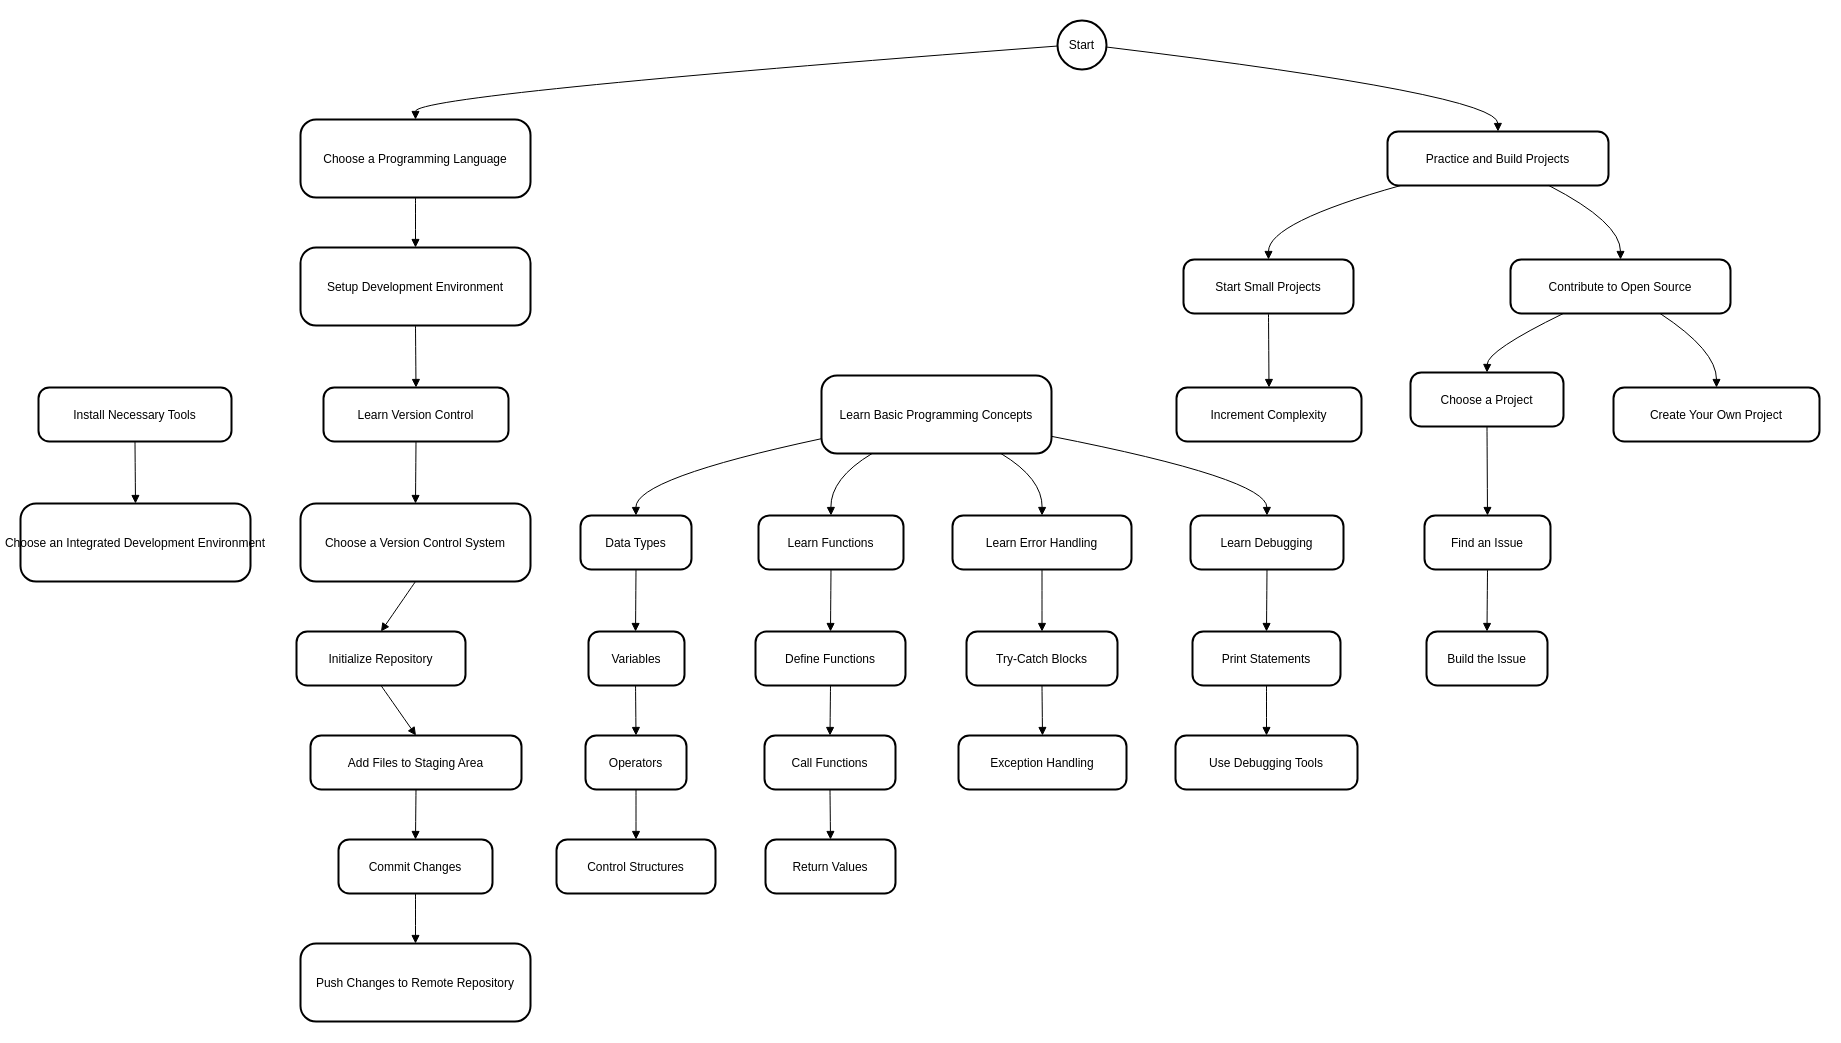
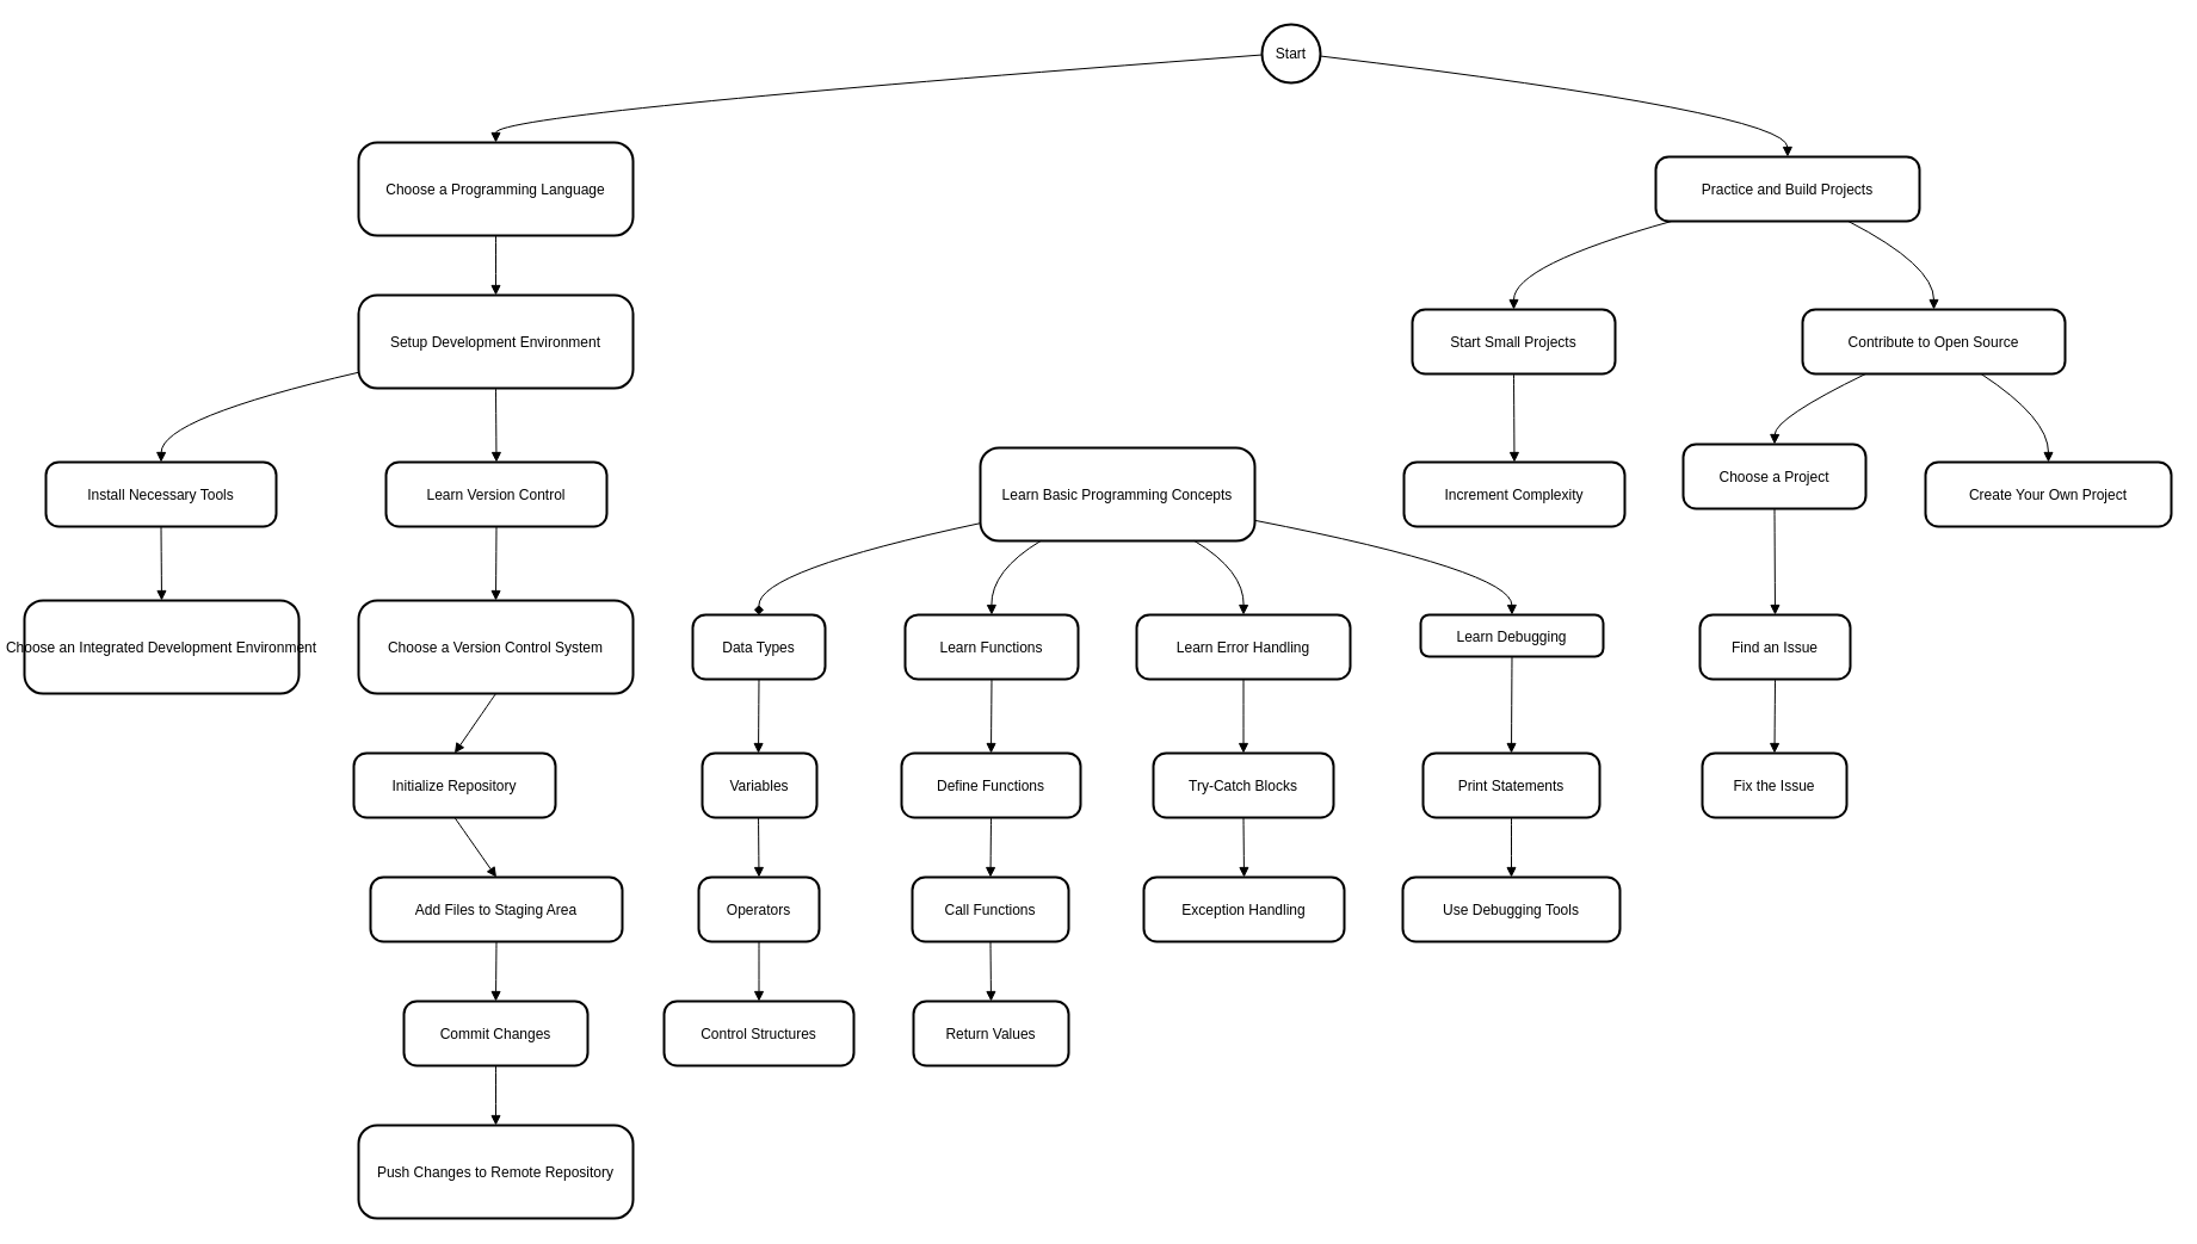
  <mxCell id="0" />
  <mxCell id="1" parent="0" />
  <mxCell id="2" value="Start" style="ellipse;aspect=fixed;strokeWidth=2;whiteSpace=wrap;" vertex="1" parent="1"><mxGeometry x="1057" y="20" width="49" height="49" as="geometry" /></mxCell>
  <mxCell id="3" value="Choose a Programming Language" style="rounded=1;arcSize=20;strokeWidth=2" vertex="1" parent="1"><mxGeometry x="300" y="119" width="230" height="78" as="geometry" /></mxCell>
  <mxCell id="4" value="Setup Development Environment" style="rounded=1;arcSize=20;strokeWidth=2" vertex="1" parent="1"><mxGeometry x="300" y="247" width="230" height="78" as="geometry" /></mxCell>
  <mxCell id="5" value="Install Necessary Tools" style="rounded=1;arcSize=20;strokeWidth=2" vertex="1" parent="1"><mxGeometry x="38" y="387" width="193" height="54" as="geometry" /></mxCell>
  <mxCell id="6" value="Choose an Integrated Development Environment" style="rounded=1;arcSize=20;strokeWidth=2" vertex="1" parent="1"><mxGeometry x="20" y="503" width="230" height="78" as="geometry" /></mxCell>
  <mxCell id="7" value="Learn Version Control" style="rounded=1;arcSize=20;strokeWidth=2" vertex="1" parent="1"><mxGeometry x="323" y="387" width="185" height="54" as="geometry" /></mxCell>
  <mxCell id="8" value="Choose a Version Control System" style="rounded=1;arcSize=20;strokeWidth=2" vertex="1" parent="1"><mxGeometry x="300" y="503" width="230" height="78" as="geometry" /></mxCell>
  <mxCell id="9" value="Initialize Repository" style="rounded=1;arcSize=20;strokeWidth=2" vertex="1" parent="1"><mxGeometry x="296" y="631" width="169" height="54" as="geometry" /></mxCell>
  <mxCell id="10" value="Add Files to Staging Area" style="rounded=1;arcSize=20;strokeWidth=2" vertex="1" parent="1"><mxGeometry x="310" y="735" width="211" height="54" as="geometry" /></mxCell>
  <mxCell id="11" value="Commit Changes" style="rounded=1;arcSize=20;strokeWidth=2" vertex="1" parent="1"><mxGeometry x="338" y="839" width="154" height="54" as="geometry" /></mxCell>
  <mxCell id="12" value="Push Changes to Remote Repository" style="rounded=1;arcSize=20;strokeWidth=2" vertex="1" parent="1"><mxGeometry x="300" y="943" width="230" height="78" as="geometry" /></mxCell>
  <mxCell id="13" value="Learn Basic Programming Concepts" style="rounded=1;arcSize=20;strokeWidth=2" vertex="1" parent="1"><mxGeometry x="821" y="375" width="230" height="78" as="geometry" /></mxCell>
  <mxCell id="14" value="Data Types" style="rounded=1;arcSize=20;strokeWidth=2" vertex="1" parent="1"><mxGeometry x="580" y="515" width="111" height="54" as="geometry" /></mxCell>
  <mxCell id="15" value="Variables" style="rounded=1;arcSize=20;strokeWidth=2" vertex="1" parent="1"><mxGeometry x="588" y="631" width="96" height="54" as="geometry" /></mxCell>
  <mxCell id="16" value="Operators" style="rounded=1;arcSize=20;strokeWidth=2" vertex="1" parent="1"><mxGeometry x="585" y="735" width="101" height="54" as="geometry" /></mxCell>
  <mxCell id="17" value="Control Structures" style="rounded=1;arcSize=20;strokeWidth=2" vertex="1" parent="1"><mxGeometry x="556" y="839" width="159" height="54" as="geometry" /></mxCell>
  <mxCell id="18" value="Learn Functions" style="rounded=1;arcSize=20;strokeWidth=2" vertex="1" parent="1"><mxGeometry x="758" y="515" width="145" height="54" as="geometry" /></mxCell>
  <mxCell id="19" value="Define Functions" style="rounded=1;arcSize=20;strokeWidth=2" vertex="1" parent="1"><mxGeometry x="755" y="631" width="150" height="54" as="geometry" /></mxCell>
  <mxCell id="20" value="Call Functions" style="rounded=1;arcSize=20;strokeWidth=2" vertex="1" parent="1"><mxGeometry x="764" y="735" width="131" height="54" as="geometry" /></mxCell>
  <mxCell id="21" value="Return Values" style="rounded=1;arcSize=20;strokeWidth=2" vertex="1" parent="1"><mxGeometry x="765" y="839" width="130" height="54" as="geometry" /></mxCell>
  <mxCell id="22" value="Learn Error Handling" style="rounded=1;arcSize=20;strokeWidth=2" vertex="1" parent="1"><mxGeometry x="952" y="515" width="179" height="54" as="geometry" /></mxCell>
  <mxCell id="23" value="Try-Catch Blocks" style="rounded=1;arcSize=20;strokeWidth=2" vertex="1" parent="1"><mxGeometry x="966" y="631" width="151" height="54" as="geometry" /></mxCell>
  <mxCell id="24" value="Exception Handling" style="rounded=1;arcSize=20;strokeWidth=2" vertex="1" parent="1"><mxGeometry x="958" y="735" width="168" height="54" as="geometry" /></mxCell>
- <mxCell id="25" value="Learn Debugging" style="rounded=1;arcSize=20;strokeWidth=2" vertex="1" parent="1"><mxGeometry x="1190" y="515" width="153" height="54" as="geometry" /></mxCell>
+ <mxCell id="25" value="Learn Debugging" style="rounded=1;arcSize=20;strokeWidth=2" vertex="1" parent="1"><mxGeometry x="1190" y="515" width="153" height="35" as="geometry" /></mxCell>
  <mxCell id="26" value="Print Statements" style="rounded=1;arcSize=20;strokeWidth=2" vertex="1" parent="1"><mxGeometry x="1192" y="631" width="148" height="54" as="geometry" /></mxCell>
  <mxCell id="27" value="Use Debugging Tools" style="rounded=1;arcSize=20;strokeWidth=2" vertex="1" parent="1"><mxGeometry x="1175" y="735" width="182" height="54" as="geometry" /></mxCell>
  <mxCell id="28" value="Practice and Build Projects" style="rounded=1;arcSize=20;strokeWidth=2" vertex="1" parent="1"><mxGeometry x="1387" y="131" width="221" height="54" as="geometry" /></mxCell>
  <mxCell id="29" value="Start Small Projects" style="rounded=1;arcSize=20;strokeWidth=2" vertex="1" parent="1"><mxGeometry x="1183" y="259" width="170" height="54" as="geometry" /></mxCell>
  <mxCell id="30" value="Increment Complexity" style="rounded=1;arcSize=20;strokeWidth=2" vertex="1" parent="1"><mxGeometry x="1176" y="387" width="185" height="54" as="geometry" /></mxCell>
  <mxCell id="31" value="Contribute to Open Source" style="rounded=1;arcSize=20;strokeWidth=2" vertex="1" parent="1"><mxGeometry x="1510" y="259" width="220" height="54" as="geometry" /></mxCell>
  <mxCell id="32" value="Choose a Project" style="rounded=1;arcSize=20;strokeWidth=2" vertex="1" parent="1"><mxGeometry x="1410" y="372" width="153" height="54" as="geometry" /></mxCell>
  <mxCell id="33" value="Find an Issue" style="rounded=1;arcSize=20;strokeWidth=2" vertex="1" parent="1"><mxGeometry x="1424" y="515" width="126" height="54" as="geometry" /></mxCell>
- <mxCell id="34" value="Build the Issue" style="rounded=1;arcSize=20;strokeWidth=2" vertex="1" parent="1"><mxGeometry x="1426" y="631" width="121" height="54" as="geometry" /></mxCell>
+ <mxCell id="34" value="Fix the Issue" style="rounded=1;arcSize=20;strokeWidth=2" vertex="1" parent="1"><mxGeometry x="1426" y="631" width="121" height="54" as="geometry" /></mxCell>
  <mxCell id="35" value="Create Your Own Project" style="rounded=1;arcSize=20;strokeWidth=2" vertex="1" parent="1"><mxGeometry x="1613" y="387" width="206" height="54" as="geometry" /></mxCell>
  <mxCell id="36" value="" style="curved=1;startArrow=none;endArrow=block;exitX=-0.01;exitY=0.53;entryX=0.5;entryY=0;" edge="1" parent="1" source="2" target="3"><mxGeometry relative="1" as="geometry"><Array as="points"><mxPoint x="415" y="94" /></Array></mxGeometry></mxCell>
  <mxCell id="37" value="" style="curved=1;startArrow=none;endArrow=block;exitX=0.5;exitY=1;entryX=0.5;entryY=0;" edge="1" parent="1" source="3" target="4"><mxGeometry relative="1" as="geometry"><Array as="points" /></mxGeometry></mxCell>
+ <mxCell id="38" value="" style="curved=1;startArrow=none;endArrow=block;exitX=0;exitY=0.83;entryX=0.5;entryY=0;" edge="1" parent="1" source="4" target="5"><mxGeometry relative="1" as="geometry"><Array as="points"><mxPoint x="135" y="350" /></Array></mxGeometry></mxCell>
  <mxCell id="39" value="" style="curved=1;startArrow=none;endArrow=block;exitX=0.5;exitY=1;entryX=0.5;entryY=0;" edge="1" parent="1" source="5" target="6"><mxGeometry relative="1" as="geometry"><Array as="points" /></mxGeometry></mxCell>
  <mxCell id="40" value="" style="curved=1;startArrow=none;endArrow=block;exitX=0.5;exitY=1;entryX=0.5;entryY=0;" edge="1" parent="1" source="4" target="7"><mxGeometry relative="1" as="geometry"><Array as="points" /></mxGeometry></mxCell>
  <mxCell id="41" value="" style="curved=1;startArrow=none;endArrow=block;exitX=0.5;exitY=1;entryX=0.5;entryY=0;" edge="1" parent="1" source="7" target="8"><mxGeometry relative="1" as="geometry"><Array as="points" /></mxGeometry></mxCell>
  <mxCell id="42" value="" style="curved=1;startArrow=none;endArrow=block;exitX=0.5;exitY=1;entryX=0.5;entryY=0;" edge="1" parent="1" source="8" target="9"><mxGeometry relative="1" as="geometry"><Array as="points" /></mxGeometry></mxCell>
  <mxCell id="43" value="" style="curved=1;startArrow=none;endArrow=block;exitX=0.5;exitY=1;entryX=0.5;entryY=0;" edge="1" parent="1" source="9" target="10"><mxGeometry relative="1" as="geometry"><Array as="points" /></mxGeometry></mxCell>
  <mxCell id="44" value="" style="curved=1;startArrow=none;endArrow=block;exitX=0.5;exitY=1;entryX=0.5;entryY=0;" edge="1" parent="1" source="10" target="11"><mxGeometry relative="1" as="geometry"><Array as="points" /></mxGeometry></mxCell>
  <mxCell id="45" value="" style="curved=1;startArrow=none;endArrow=block;exitX=0.5;exitY=1;entryX=0.5;entryY=0;" edge="1" parent="1" source="11" target="12"><mxGeometry relative="1" as="geometry"><Array as="points" /></mxGeometry></mxCell>
- <mxCell id="46" value="" style="curved=1;startArrow=none;endArrow=block;exitX=0;exitY=0.81;entryX=0.5;entryY=0;" edge="1" parent="1" source="13" target="14"><mxGeometry relative="1" as="geometry"><Array as="points"><mxPoint x="635" y="478" /></Array></mxGeometry></mxCell>
+ <mxCell id="46" value="" style="curved=1;startArrow=none;endArrow=diamond;exitX=0;exitY=0.81;entryX=0.5;entryY=0;" edge="1" parent="1" source="13" target="14"><mxGeometry relative="1" as="geometry"><Array as="points"><mxPoint x="635" y="478" /></Array></mxGeometry></mxCell>
  <mxCell id="47" value="" style="curved=1;startArrow=none;endArrow=block;exitX=0.5;exitY=1;entryX=0.49;entryY=0;" edge="1" parent="1" source="14" target="15"><mxGeometry relative="1" as="geometry"><Array as="points" /></mxGeometry></mxCell>
  <mxCell id="48" value="" style="curved=1;startArrow=none;endArrow=block;exitX=0.49;exitY=1;entryX=0.5;entryY=0;" edge="1" parent="1" source="15" target="16"><mxGeometry relative="1" as="geometry"><Array as="points" /></mxGeometry></mxCell>
  <mxCell id="49" value="" style="curved=1;startArrow=none;endArrow=block;exitX=0.5;exitY=1;entryX=0.5;entryY=0;" edge="1" parent="1" source="16" target="17"><mxGeometry relative="1" as="geometry"><Array as="points" /></mxGeometry></mxCell>
  <mxCell id="50" value="" style="curved=1;startArrow=none;endArrow=block;exitX=0.22;exitY=1;entryX=0.5;entryY=0;" edge="1" parent="1" source="13" target="18"><mxGeometry relative="1" as="geometry"><Array as="points"><mxPoint x="830" y="478" /></Array></mxGeometry></mxCell>
  <mxCell id="51" value="" style="curved=1;startArrow=none;endArrow=block;exitX=0.5;exitY=1;entryX=0.5;entryY=0;" edge="1" parent="1" source="18" target="19"><mxGeometry relative="1" as="geometry"><Array as="points" /></mxGeometry></mxCell>
  <mxCell id="52" value="" style="curved=1;startArrow=none;endArrow=block;exitX=0.5;exitY=1;entryX=0.5;entryY=0;" edge="1" parent="1" source="19" target="20"><mxGeometry relative="1" as="geometry"><Array as="points" /></mxGeometry></mxCell>
  <mxCell id="53" value="" style="curved=1;startArrow=none;endArrow=block;exitX=0.5;exitY=1;entryX=0.5;entryY=0;" edge="1" parent="1" source="20" target="21"><mxGeometry relative="1" as="geometry"><Array as="points" /></mxGeometry></mxCell>
  <mxCell id="54" value="" style="curved=1;startArrow=none;endArrow=block;exitX=0.78;exitY=1;entryX=0.5;entryY=0;" edge="1" parent="1" source="13" target="22"><mxGeometry relative="1" as="geometry"><Array as="points"><mxPoint x="1042" y="478" /></Array></mxGeometry></mxCell>
  <mxCell id="55" value="" style="curved=1;startArrow=none;endArrow=block;exitX=0.5;exitY=1;entryX=0.5;entryY=0;" edge="1" parent="1" source="22" target="23"><mxGeometry relative="1" as="geometry"><Array as="points" /></mxGeometry></mxCell>
  <mxCell id="56" value="" style="curved=1;startArrow=none;endArrow=block;exitX=0.5;exitY=1;entryX=0.5;entryY=0;" edge="1" parent="1" source="23" target="24"><mxGeometry relative="1" as="geometry"><Array as="points" /></mxGeometry></mxCell>
  <mxCell id="57" value="" style="curved=1;startArrow=none;endArrow=block;exitX=1;exitY=0.78;entryX=0.5;entryY=0;" edge="1" parent="1" source="13" target="25"><mxGeometry relative="1" as="geometry"><Array as="points"><mxPoint x="1266" y="478" /></Array></mxGeometry></mxCell>
  <mxCell id="58" value="" style="curved=1;startArrow=none;endArrow=block;exitX=0.5;exitY=1;entryX=0.5;entryY=0;" edge="1" parent="1" source="25" target="26"><mxGeometry relative="1" as="geometry"><Array as="points" /></mxGeometry></mxCell>
  <mxCell id="59" value="" style="curved=1;startArrow=none;endArrow=block;exitX=0.5;exitY=1;entryX=0.5;entryY=0;" edge="1" parent="1" source="26" target="27"><mxGeometry relative="1" as="geometry"><Array as="points" /></mxGeometry></mxCell>
  <mxCell id="60" value="" style="curved=1;startArrow=none;endArrow=block;exitX=0.99;exitY=0.56;entryX=0.5;entryY=0;" edge="1" parent="1" source="2" target="28"><mxGeometry relative="1" as="geometry"><Array as="points"><mxPoint x="1497" y="94" /></Array></mxGeometry></mxCell>
  <mxCell id="61" value="" style="curved=1;startArrow=none;endArrow=block;exitX=0.06;exitY=1;entryX=0.5;entryY=0;" edge="1" parent="1" source="28" target="29"><mxGeometry relative="1" as="geometry"><Array as="points"><mxPoint x="1268" y="222" /></Array></mxGeometry></mxCell>
  <mxCell id="62" value="" style="curved=1;startArrow=none;endArrow=block;exitX=0.5;exitY=1;entryX=0.5;entryY=0;" edge="1" parent="1" source="29" target="30"><mxGeometry relative="1" as="geometry"><Array as="points" /></mxGeometry></mxCell>
  <mxCell id="63" value="" style="curved=1;startArrow=none;endArrow=block;exitX=0.73;exitY=1;entryX=0.5;entryY=0;" edge="1" parent="1" source="28" target="31"><mxGeometry relative="1" as="geometry"><Array as="points"><mxPoint x="1620" y="222" /></Array></mxGeometry></mxCell>
  <mxCell id="64" value="" style="curved=1;startArrow=none;endArrow=block;exitX=0.24;exitY=1;entryX=0.5;entryY=0;" edge="1" parent="1" source="31" target="32"><mxGeometry relative="1" as="geometry"><Array as="points"><mxPoint x="1487" y="350" /></Array></mxGeometry></mxCell>
  <mxCell id="65" value="" style="curved=1;startArrow=none;endArrow=block;exitX=0.5;exitY=1;entryX=0.5;entryY=0;" edge="1" parent="1" source="32" target="33"><mxGeometry relative="1" as="geometry"><Array as="points" /></mxGeometry></mxCell>
  <mxCell id="66" value="" style="curved=1;startArrow=none;endArrow=block;exitX=0.5;exitY=1;entryX=0.5;entryY=0;" edge="1" parent="1" source="33" target="34"><mxGeometry relative="1" as="geometry"><Array as="points" /></mxGeometry></mxCell>
  <mxCell id="67" value="" style="curved=1;startArrow=none;endArrow=block;exitX=0.68;exitY=1;entryX=0.5;entryY=0;" edge="1" parent="1" source="31" target="35"><mxGeometry relative="1" as="geometry"><Array as="points"><mxPoint x="1716" y="350" /></Array></mxGeometry></mxCell>
